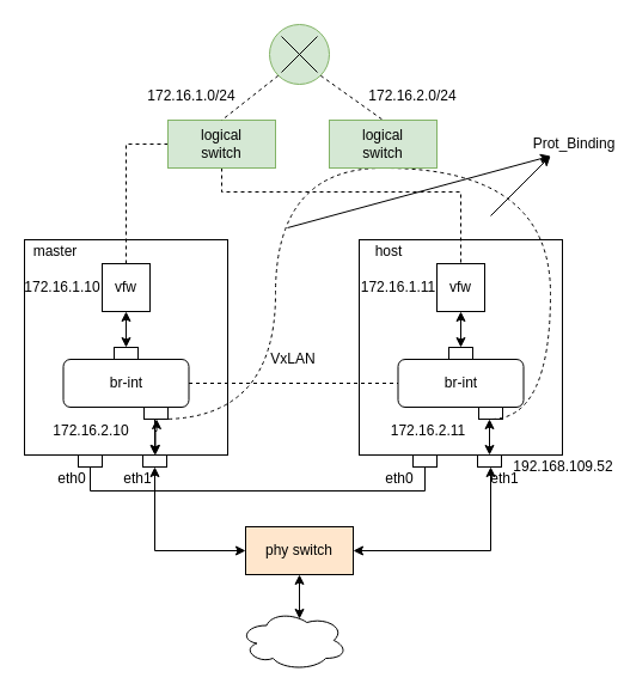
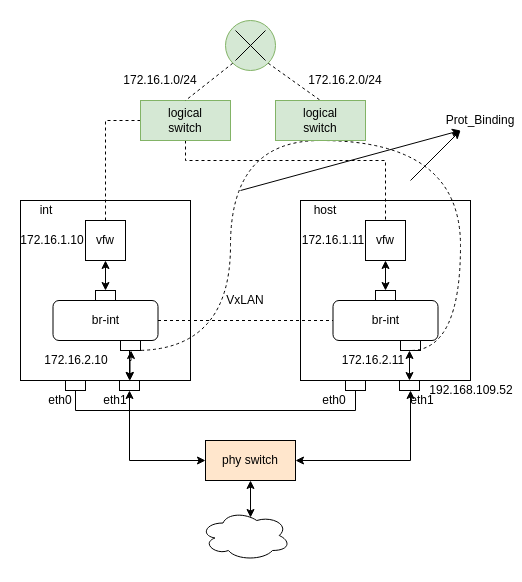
  <mxCell id="0" />
  <mxCell id="1" parent="0" />
  <mxCell id="2" value="" style="rounded=0;whiteSpace=wrap;html=1;" parent="1" vertex="1"><mxGeometry x="20" y="200" width="170" height="180" as="geometry" /></mxCell>
  <mxCell id="3" value="br-int" style="rounded=1;whiteSpace=wrap;html=1;" parent="1" vertex="1"><mxGeometry x="52.5" y="300" width="105" height="40" as="geometry" /></mxCell>
  <mxCell id="4" style="edgeStyle=orthogonalEdgeStyle;rounded=0;orthogonalLoop=1;jettySize=auto;html=1;exitX=0.5;exitY=1;exitDx=0;exitDy=0;entryX=0.5;entryY=0;entryDx=0;entryDy=0;endArrow=classic;endFill=1;" parent="1" source="5" target="12" edge="1"><mxGeometry relative="1" as="geometry" /></mxCell>
  <mxCell id="5" value="" style="rounded=0;whiteSpace=wrap;html=1;" parent="1" vertex="1"><mxGeometry x="120" y="340" width="20" height="10" as="geometry" /></mxCell>
  <mxCell id="6" value="" style="edgeStyle=orthogonalEdgeStyle;rounded=0;orthogonalLoop=1;jettySize=auto;html=1;entryX=0.5;entryY=1;entryDx=0;entryDy=0;entryPerimeter=0;startArrow=classic;startFill=1;" parent="1" source="7" target="9" edge="1"><mxGeometry relative="1" as="geometry"><mxPoint x="105" y="210" as="targetPoint" /></mxGeometry></mxCell>
  <mxCell id="7" value="" style="rounded=0;whiteSpace=wrap;html=1;" parent="1" vertex="1"><mxGeometry x="95" y="290" width="20" height="10" as="geometry" /></mxCell>
  <mxCell id="8" style="edgeStyle=orthogonalEdgeStyle;rounded=0;orthogonalLoop=1;jettySize=auto;html=1;exitX=0.5;exitY=0;exitDx=0;exitDy=0;entryX=0;entryY=0.5;entryDx=0;entryDy=0;dashed=1;endArrow=none;endFill=0;" parent="1" source="9" target="27" edge="1"><mxGeometry relative="1" as="geometry" /></mxCell>
  <mxCell id="9" value="vfw" style="whiteSpace=wrap;html=1;aspect=fixed;" parent="1" vertex="1"><mxGeometry x="85" y="220" width="40" height="40" as="geometry" /></mxCell>
  <mxCell id="10" style="edgeStyle=orthogonalEdgeStyle;rounded=0;orthogonalLoop=1;jettySize=auto;html=1;exitX=0.5;exitY=1;exitDx=0;exitDy=0;entryX=0.5;entryY=1;entryDx=0;entryDy=0;endArrow=none;endFill=0;" parent="1" source="11" target="22" edge="1"><mxGeometry relative="1" as="geometry" /></mxCell>
  <mxCell id="11" value="" style="rounded=0;whiteSpace=wrap;html=1;" parent="1" vertex="1"><mxGeometry x="65" y="380" width="20" height="10" as="geometry" /></mxCell>
  <mxCell id="12" value="" style="rounded=0;whiteSpace=wrap;html=1;" parent="1" vertex="1"><mxGeometry x="119" y="380" width="20" height="10" as="geometry" /></mxCell>
  <mxCell id="13" value="eth0" style="text;html=1;strokeColor=none;fillColor=none;align=center;verticalAlign=middle;whiteSpace=wrap;rounded=0;" parent="1" vertex="1"><mxGeometry x="40" y="390" width="40" height="20" as="geometry" /></mxCell>
  <mxCell id="14" value="eth1" style="text;html=1;strokeColor=none;fillColor=none;align=center;verticalAlign=middle;whiteSpace=wrap;rounded=0;" parent="1" vertex="1"><mxGeometry x="95" y="390" width="40" height="20" as="geometry" /></mxCell>
  <mxCell id="15" value="" style="rounded=0;whiteSpace=wrap;html=1;" parent="1" vertex="1"><mxGeometry x="300" y="200" width="170" height="180" as="geometry" /></mxCell>
  <mxCell id="16" value="br-int" style="rounded=1;whiteSpace=wrap;html=1;" parent="1" vertex="1"><mxGeometry x="332.5" y="300" width="105" height="40" as="geometry" /></mxCell>
  <mxCell id="17" style="edgeStyle=orthogonalEdgeStyle;rounded=0;orthogonalLoop=1;jettySize=auto;html=1;entryX=0.5;entryY=0;entryDx=0;entryDy=0;endArrow=classic;endFill=1;startArrow=classic;startFill=1;" parent="1" target="23" edge="1"><mxGeometry relative="1" as="geometry"><mxPoint x="409" y="350" as="sourcePoint" /></mxGeometry></mxCell>
  <mxCell id="18" value="" style="rounded=0;whiteSpace=wrap;html=1;" parent="1" vertex="1"><mxGeometry x="400" y="340" width="20" height="10" as="geometry" /></mxCell>
  <mxCell id="19" value="" style="edgeStyle=orthogonalEdgeStyle;rounded=0;orthogonalLoop=1;jettySize=auto;html=1;entryX=0.5;entryY=1;entryDx=0;entryDy=0;entryPerimeter=0;startArrow=classic;startFill=1;" parent="1" source="20" target="21" edge="1"><mxGeometry relative="1" as="geometry"><mxPoint x="385" y="210" as="targetPoint" /></mxGeometry></mxCell>
  <mxCell id="20" value="" style="rounded=0;whiteSpace=wrap;html=1;" parent="1" vertex="1"><mxGeometry x="375" y="290" width="20" height="10" as="geometry" /></mxCell>
  <mxCell id="21" value="vfw" style="whiteSpace=wrap;html=1;aspect=fixed;" parent="1" vertex="1"><mxGeometry x="365" y="220" width="40" height="40" as="geometry" /></mxCell>
  <mxCell id="22" value="" style="rounded=0;whiteSpace=wrap;html=1;" parent="1" vertex="1"><mxGeometry x="345" y="380" width="20" height="10" as="geometry" /></mxCell>
  <mxCell id="23" value="" style="rounded=0;whiteSpace=wrap;html=1;" parent="1" vertex="1"><mxGeometry x="399" y="380" width="20" height="10" as="geometry" /></mxCell>
  <mxCell id="24" style="edgeStyle=orthogonalEdgeStyle;rounded=0;orthogonalLoop=1;jettySize=auto;html=1;entryX=1;entryY=0.5;entryDx=0;entryDy=0;startArrow=classic;startFill=1;endArrow=classic;endFill=1;" edge="1" parent="1" target="50"><mxGeometry relative="1" as="geometry"><mxPoint x="410" y="390" as="sourcePoint" /><Array as="points"><mxPoint x="410" y="460" /></Array></mxGeometry></mxCell>
  <mxCell id="25" value="eth1" style="text;html=1;strokeColor=none;fillColor=none;align=center;verticalAlign=middle;whiteSpace=wrap;rounded=0;" parent="1" vertex="1"><mxGeometry x="402" y="390" width="40" height="20" as="geometry" /></mxCell>
  <mxCell id="26" style="edgeStyle=orthogonalEdgeStyle;rounded=0;orthogonalLoop=1;jettySize=auto;html=1;entryX=0.5;entryY=0;entryDx=0;entryDy=0;dashed=1;endArrow=none;endFill=0;" edge="1" parent="1" source="27" target="21"><mxGeometry relative="1" as="geometry"><Array as="points"><mxPoint x="185" y="160" /><mxPoint x="385" y="160" /></Array></mxGeometry></mxCell>
  <mxCell id="27" value="logical&lt;br&gt;switch" style="rounded=0;whiteSpace=wrap;html=1;fillColor=#d5e8d4;strokeColor=#82b366;" parent="1" vertex="1"><mxGeometry x="140" y="100" width="90" height="40" as="geometry" /></mxCell>
  <mxCell id="28" value="VxLAN" style="text;html=1;strokeColor=none;fillColor=none;align=center;verticalAlign=middle;whiteSpace=wrap;rounded=0;" parent="1" vertex="1"><mxGeometry x="225" y="290" width="40" height="20" as="geometry" /></mxCell>
  <mxCell id="29" value="" style="ellipse;shape=cloud;whiteSpace=wrap;html=1;" parent="1" vertex="1"><mxGeometry x="200" y="510" width="90" height="50" as="geometry" /></mxCell>
- <mxCell id="30" value="master" style="text;html=1;strokeColor=none;fillColor=none;align=center;verticalAlign=middle;whiteSpace=wrap;rounded=0;" parent="1" vertex="1"><mxGeometry x="26" y="200" width="40" height="20" as="geometry" /></mxCell>
+ <mxCell id="30" value="int" style="text;html=1;strokeColor=none;fillColor=none;align=center;verticalAlign=middle;whiteSpace=wrap;rounded=0;" parent="1" vertex="1"><mxGeometry x="26" y="200" width="40" height="20" as="geometry" /></mxCell>
  <mxCell id="31" value="host" style="text;html=1;strokeColor=none;fillColor=none;align=center;verticalAlign=middle;whiteSpace=wrap;rounded=0;" parent="1" vertex="1"><mxGeometry x="305" y="200" width="40" height="20" as="geometry" /></mxCell>
  <mxCell id="32" value="eth0" style="text;html=1;strokeColor=none;fillColor=none;align=center;verticalAlign=middle;whiteSpace=wrap;rounded=0;" parent="1" vertex="1"><mxGeometry x="314" y="390" width="40" height="20" as="geometry" /></mxCell>
  <mxCell id="33" style="edgeStyle=orthogonalEdgeStyle;rounded=0;orthogonalLoop=1;jettySize=auto;html=1;exitX=1;exitY=0.5;exitDx=0;exitDy=0;dashed=1;endArrow=none;endFill=0;" parent="1" source="3" target="16" edge="1"><mxGeometry relative="1" as="geometry" /></mxCell>
  <mxCell id="34" style="rounded=0;orthogonalLoop=1;jettySize=auto;html=1;exitX=0;exitY=1;exitDx=0;exitDy=0;entryX=0.5;entryY=0;entryDx=0;entryDy=0;endArrow=none;endFill=0;dashed=1;" edge="1" parent="1" source="36" target="27"><mxGeometry relative="1" as="geometry" /></mxCell>
  <mxCell id="35" style="edgeStyle=none;rounded=0;orthogonalLoop=1;jettySize=auto;html=1;exitX=1;exitY=1;exitDx=0;exitDy=0;entryX=0.5;entryY=0;entryDx=0;entryDy=0;dashed=1;endArrow=none;endFill=0;" edge="1" parent="1" source="36" target="42"><mxGeometry relative="1" as="geometry" /></mxCell>
  <mxCell id="36" value="" style="ellipse;whiteSpace=wrap;html=1;aspect=fixed;fillColor=#d5e8d4;strokeColor=#82b366;" vertex="1" parent="1"><mxGeometry x="225" y="20" width="50" height="50" as="geometry" /></mxCell>
  <mxCell id="37" value="" style="endArrow=none;html=1;" edge="1" parent="1"><mxGeometry width="50" height="50" relative="1" as="geometry"><mxPoint x="235" y="60" as="sourcePoint" /><mxPoint x="265" y="30" as="targetPoint" /></mxGeometry></mxCell>
  <mxCell id="38" value="" style="endArrow=none;html=1;" edge="1" parent="1"><mxGeometry width="50" height="50" relative="1" as="geometry"><mxPoint x="265" y="60" as="sourcePoint" /><mxPoint x="235" y="30" as="targetPoint" /></mxGeometry></mxCell>
  <mxCell id="39" value="192.168.109.52" style="text;html=1;strokeColor=none;fillColor=none;align=center;verticalAlign=middle;whiteSpace=wrap;rounded=0;" vertex="1" parent="1"><mxGeometry x="451" y="380" width="40" height="20" as="geometry" /></mxCell>
  <mxCell id="40" style="edgeStyle=orthogonalEdgeStyle;curved=1;rounded=0;orthogonalLoop=1;jettySize=auto;html=1;exitX=0.5;exitY=1;exitDx=0;exitDy=0;dashed=1;endArrow=none;endFill=0;entryX=0.75;entryY=1;entryDx=0;entryDy=0;" edge="1" parent="1" source="42" target="5"><mxGeometry relative="1" as="geometry"><Array as="points"><mxPoint x="230" y="140" /><mxPoint x="230" y="350" /></Array></mxGeometry></mxCell>
  <mxCell id="41" style="edgeStyle=orthogonalEdgeStyle;curved=1;rounded=0;orthogonalLoop=1;jettySize=auto;html=1;exitX=0.5;exitY=1;exitDx=0;exitDy=0;entryX=0.5;entryY=1;entryDx=0;entryDy=0;dashed=1;endArrow=none;endFill=0;" edge="1" parent="1" source="42" target="18"><mxGeometry relative="1" as="geometry"><Array as="points"><mxPoint x="460" y="140" /><mxPoint x="460" y="350" /></Array></mxGeometry></mxCell>
  <mxCell id="42" value="logical&lt;br&gt;switch" style="rounded=0;whiteSpace=wrap;html=1;fillColor=#d5e8d4;strokeColor=#82b366;" vertex="1" parent="1"><mxGeometry x="275" y="100" width="90" height="40" as="geometry" /></mxCell>
  <mxCell id="43" value="" style="endArrow=classic;html=1;" edge="1" parent="1"><mxGeometry width="50" height="50" relative="1" as="geometry"><mxPoint x="410" y="180" as="sourcePoint" /><mxPoint x="460" y="130" as="targetPoint" /></mxGeometry></mxCell>
  <mxCell id="44" value="Prot_Binding" style="text;html=1;strokeColor=none;fillColor=none;align=center;verticalAlign=middle;whiteSpace=wrap;rounded=0;" vertex="1" parent="1"><mxGeometry x="460" y="110" width="40" height="20" as="geometry" /></mxCell>
  <mxCell id="45" value="172.16.1.0/24" style="text;html=1;strokeColor=none;fillColor=none;align=center;verticalAlign=middle;whiteSpace=wrap;rounded=0;" vertex="1" parent="1"><mxGeometry x="140" y="70" width="40" height="20" as="geometry" /></mxCell>
  <mxCell id="46" value="172.16.2.0/24" style="text;html=1;strokeColor=none;fillColor=none;align=center;verticalAlign=middle;whiteSpace=wrap;rounded=0;" vertex="1" parent="1"><mxGeometry x="325" y="70" width="40" height="20" as="geometry" /></mxCell>
  <mxCell id="47" value="" style="endArrow=classic;html=1;entryX=0;entryY=1;entryDx=0;entryDy=0;" edge="1" parent="1" target="44"><mxGeometry width="50" height="50" relative="1" as="geometry"><mxPoint x="240" y="190" as="sourcePoint" /><mxPoint x="290" y="160" as="targetPoint" /></mxGeometry></mxCell>
  <mxCell id="48" style="edgeStyle=orthogonalEdgeStyle;rounded=0;orthogonalLoop=1;jettySize=auto;html=1;entryX=0.75;entryY=0;entryDx=0;entryDy=0;startArrow=classic;startFill=1;endArrow=classic;endFill=1;exitX=0;exitY=0.5;exitDx=0;exitDy=0;" edge="1" parent="1" source="50"><mxGeometry relative="1" as="geometry"><mxPoint x="209" y="460" as="sourcePoint" /><mxPoint x="129" y="390" as="targetPoint" /><Array as="points"><mxPoint x="129" y="460" /></Array></mxGeometry></mxCell>
  <mxCell id="49" style="edgeStyle=orthogonalEdgeStyle;rounded=0;orthogonalLoop=1;jettySize=auto;html=1;exitX=0.5;exitY=1;exitDx=0;exitDy=0;entryX=0.556;entryY=0.14;entryDx=0;entryDy=0;entryPerimeter=0;startArrow=classic;startFill=1;endArrow=classic;endFill=1;" edge="1" parent="1" source="50" target="29"><mxGeometry relative="1" as="geometry" /></mxCell>
  <mxCell id="50" value="phy switch" style="rounded=0;whiteSpace=wrap;html=1;fillColor=#ffe6cc;" vertex="1" parent="1"><mxGeometry x="205" y="440" width="90" height="40" as="geometry" /></mxCell>
  <mxCell id="51" style="edgeStyle=orthogonalEdgeStyle;rounded=0;orthogonalLoop=1;jettySize=auto;html=1;exitX=0.5;exitY=1;exitDx=0;exitDy=0;entryX=0.5;entryY=0;entryDx=0;entryDy=0;endArrow=classic;endFill=1;startArrow=classic;startFill=1;" edge="1" parent="1"><mxGeometry relative="1" as="geometry"><mxPoint x="130.5" y="350" as="sourcePoint" /><mxPoint x="129.5" y="380" as="targetPoint" /><Array as="points"><mxPoint x="131" y="360" /><mxPoint x="130" y="360" /></Array></mxGeometry></mxCell>
  <mxCell id="52" value="172.16.1.10" style="text;html=1;strokeColor=none;fillColor=none;align=center;verticalAlign=middle;whiteSpace=wrap;rounded=0;" vertex="1" parent="1"><mxGeometry x="32" y="230" width="40" height="20" as="geometry" /></mxCell>
  <mxCell id="53" value="172.16.1.11" style="text;html=1;strokeColor=none;fillColor=none;align=center;verticalAlign=middle;whiteSpace=wrap;rounded=0;" vertex="1" parent="1"><mxGeometry x="313" y="230" width="40" height="20" as="geometry" /></mxCell>
  <mxCell id="54" value="172.16.2.10" style="text;html=1;strokeColor=none;fillColor=none;align=center;verticalAlign=middle;whiteSpace=wrap;rounded=0;" vertex="1" parent="1"><mxGeometry x="56" y="350" width="40" height="20" as="geometry" /></mxCell>
- <mxCell id="55" value="172.16.2.11" style="text;html=1;strokeColor=none;fillColor=none;align=center;verticalAlign=middle;whiteSpace=wrap;rounded=0;" vertex="1" parent="1"><mxGeometry x="338" y="350" width="40" height="20" as="geometry" /></mxCell>
+ <mxCell id="55" value="172.16.2.11" style="text;html=1;strokeColor=none;fillColor=none;align=center;verticalAlign=middle;whiteSpace=wrap;rounded=0;" vertex="1" parent="1"><mxGeometry x="353" y="350" width="40" height="20" as="geometry" /></mxCell>
